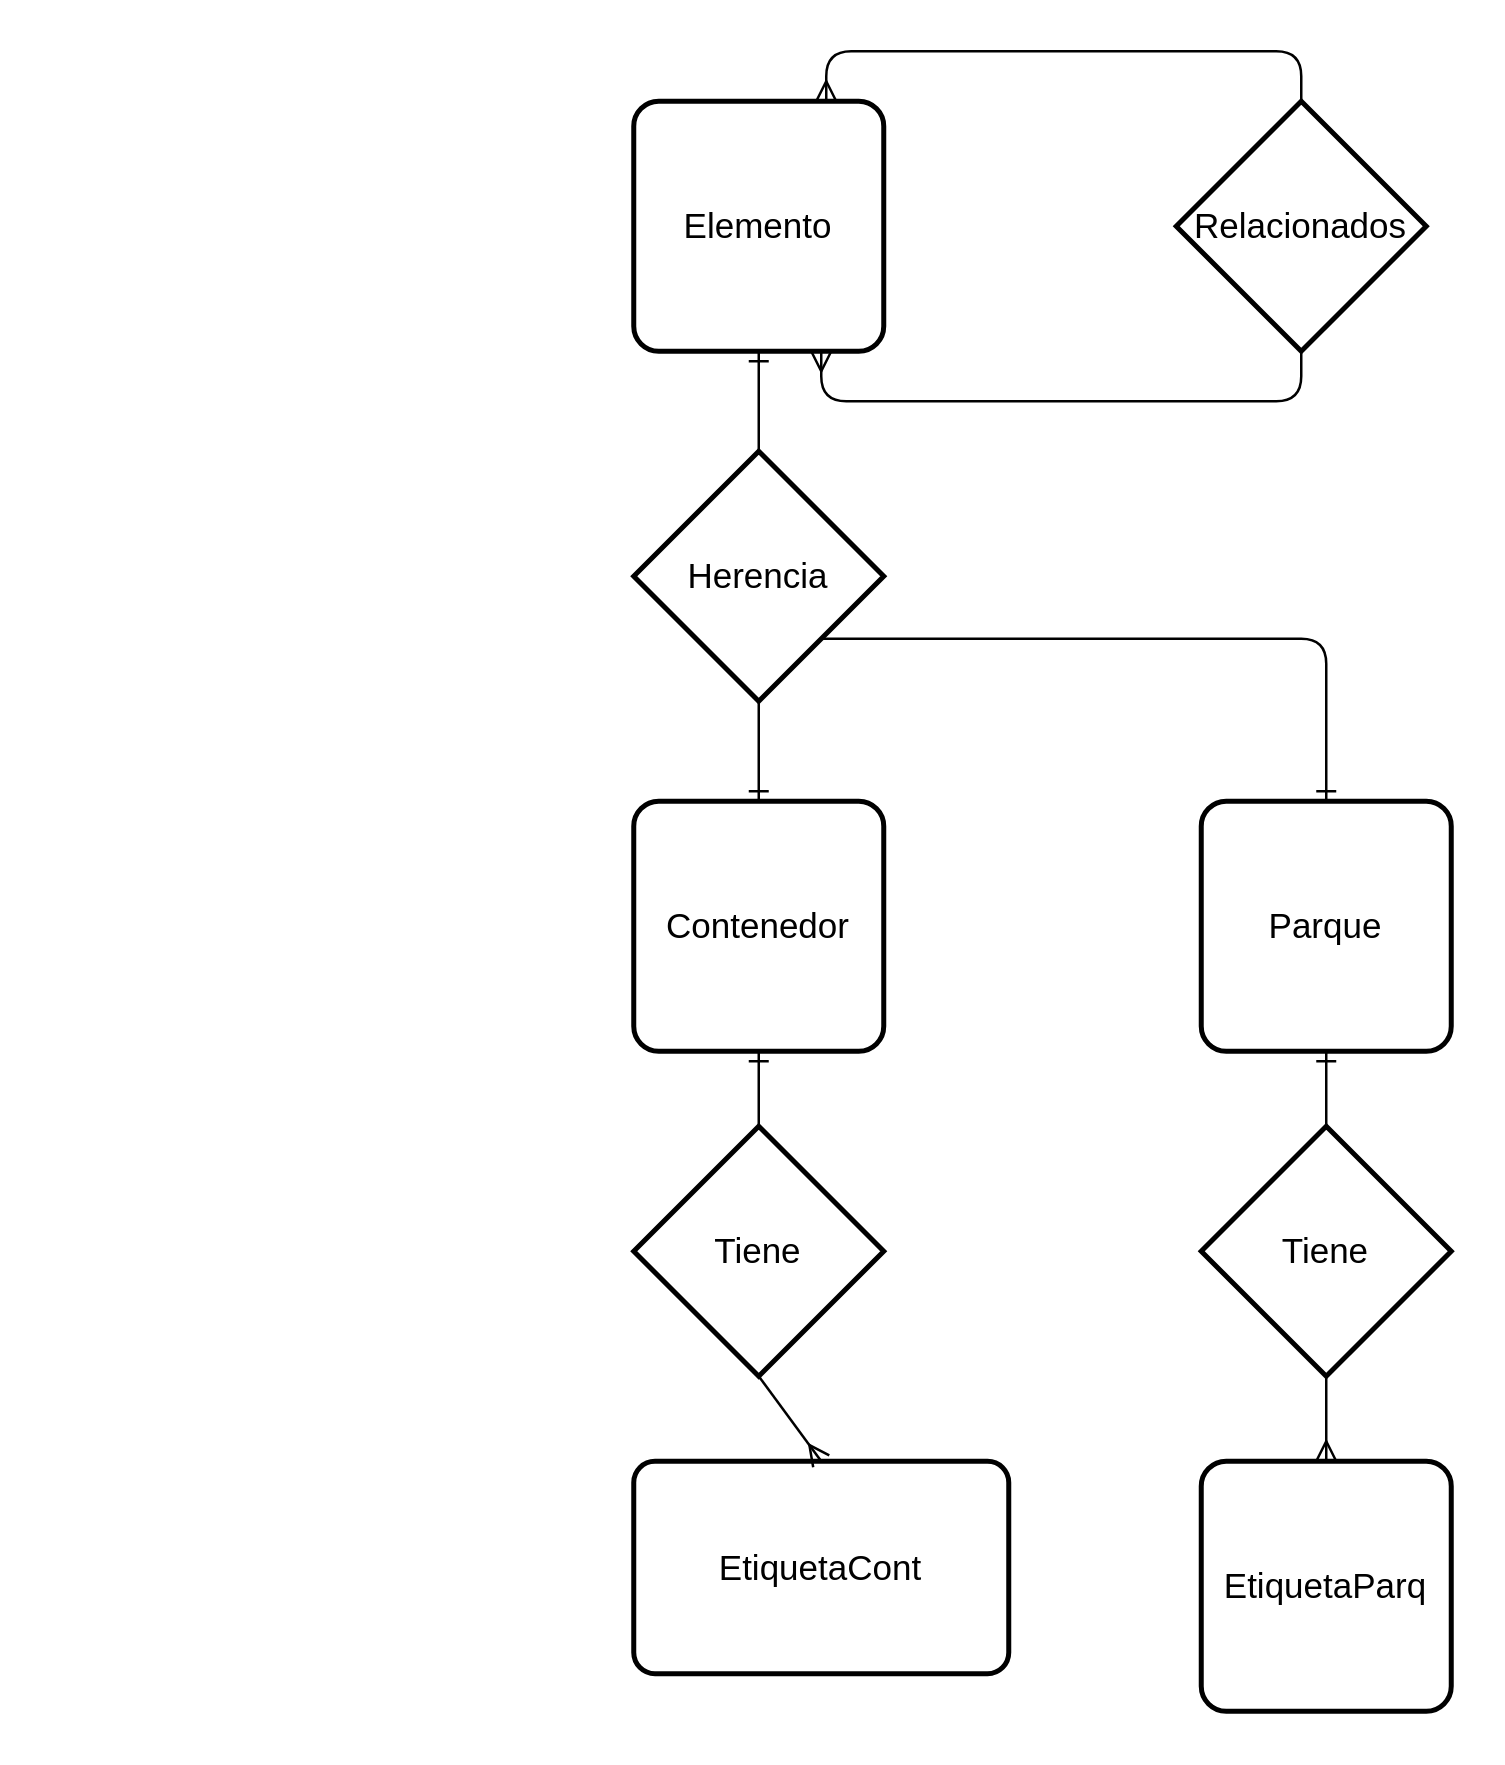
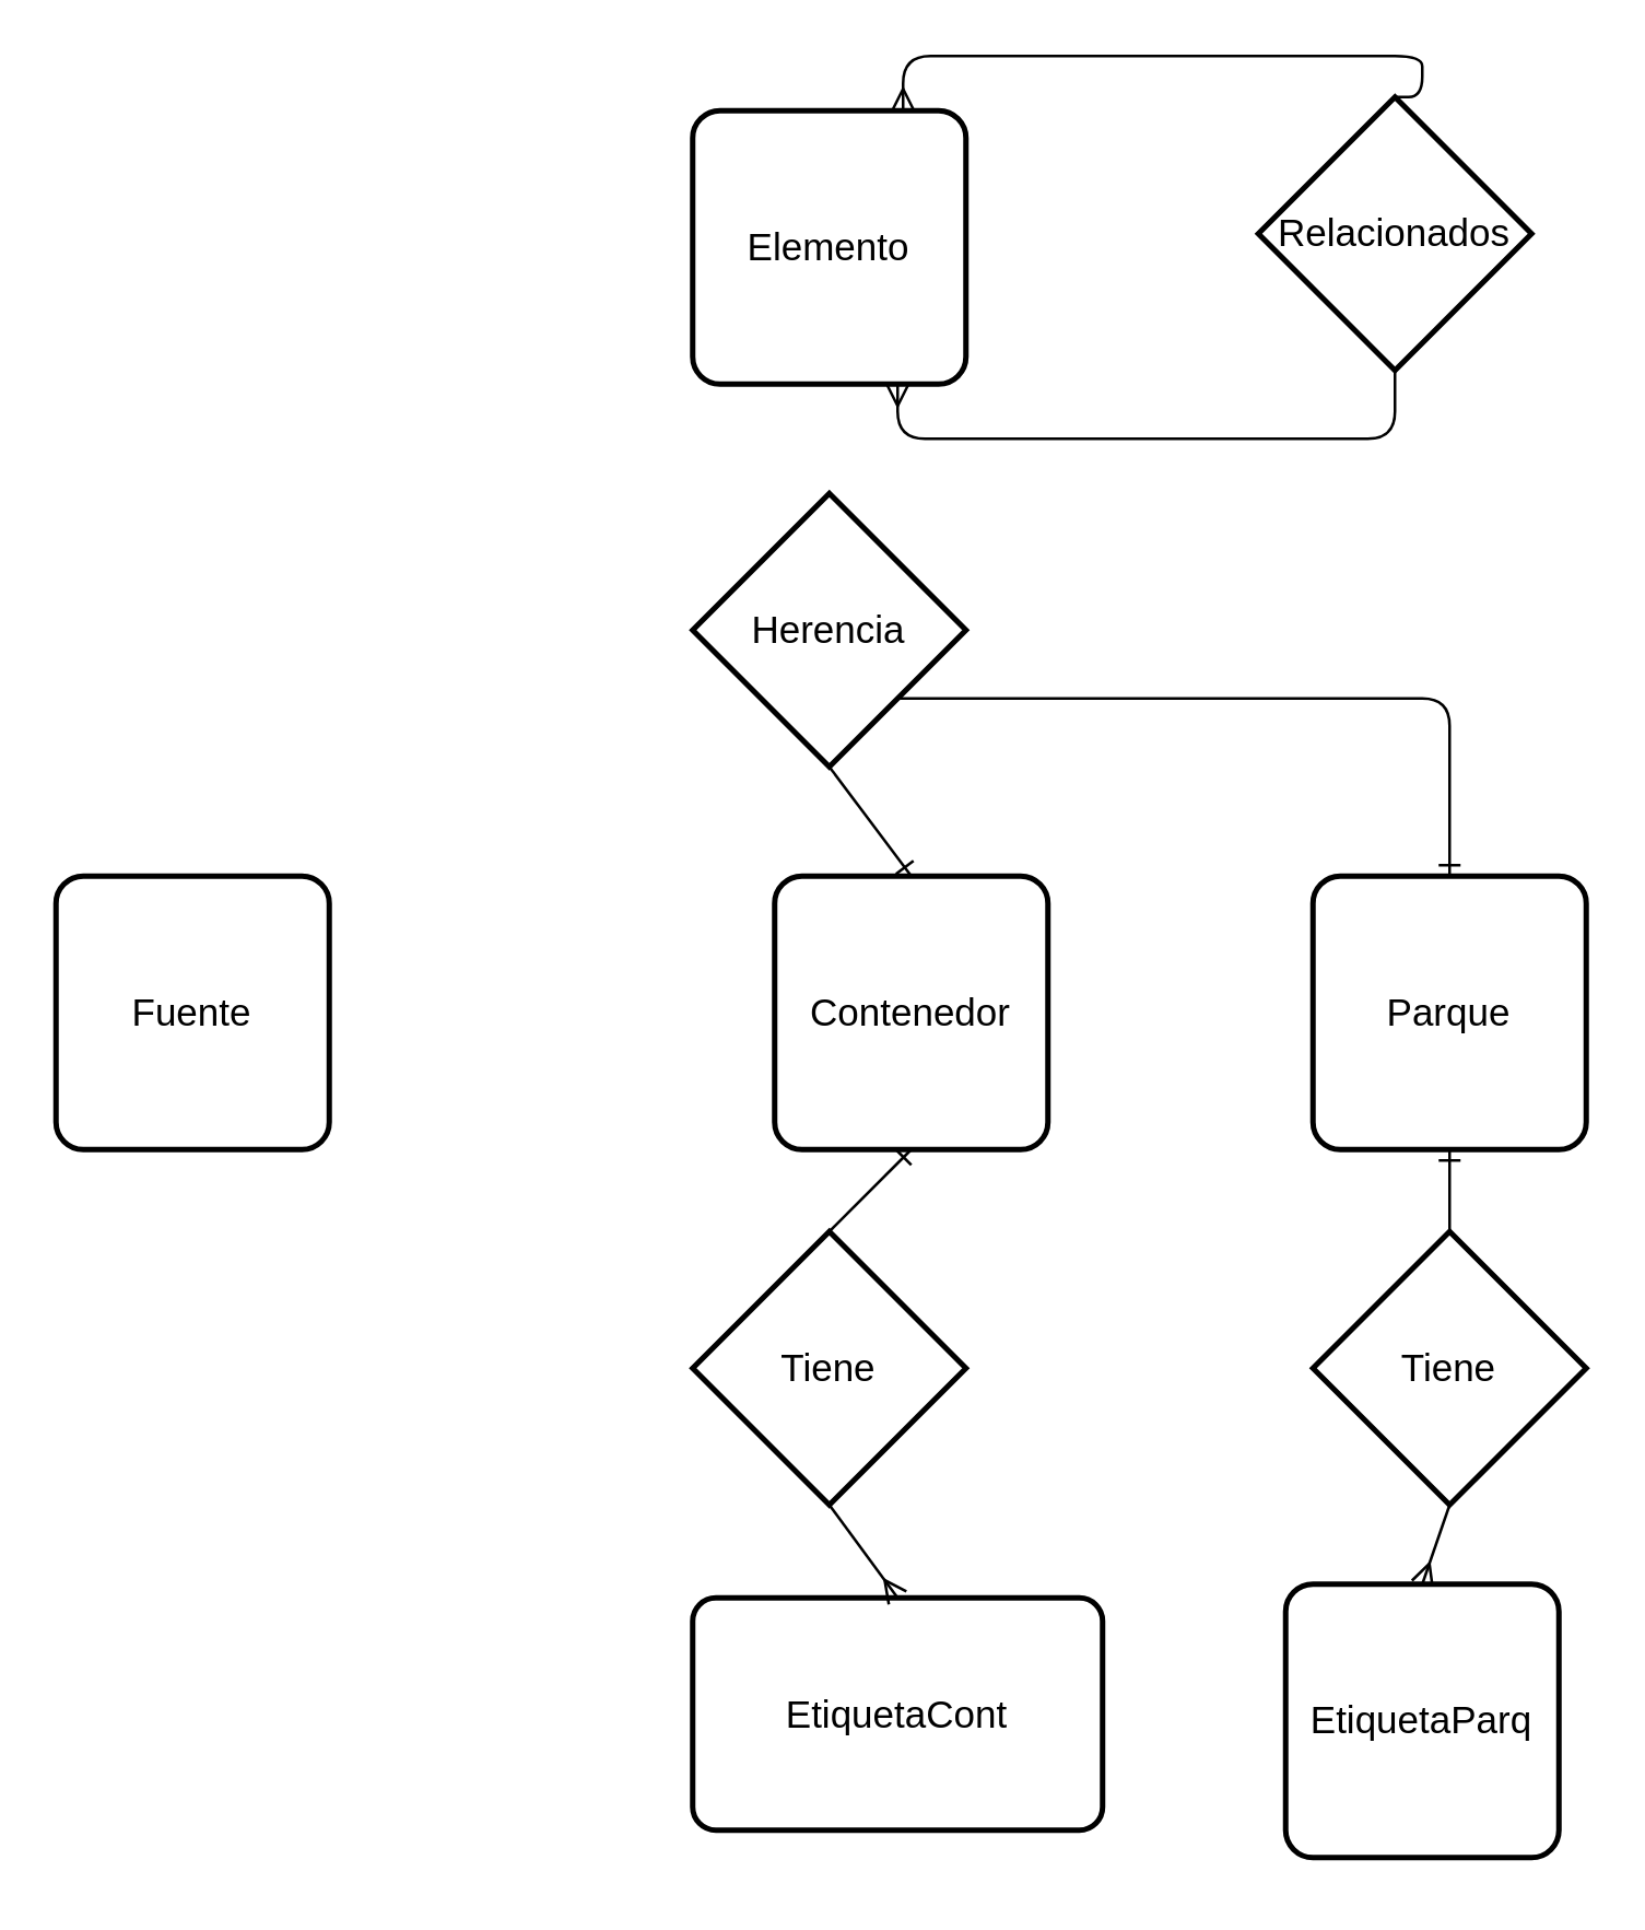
  <mxCell id="0" />
  <mxCell id="1" parent="0" />
  <mxCell id="2" value="Elemento" style="strokeWidth=2;rounded=1;arcSize=10;whiteSpace=wrap;html=1;align=center;fontSize=14;" vertex="1" parent="1"><mxGeometry x="253" y="40" width="100" height="100" as="geometry" /></mxCell>
  <mxCell id="3" value="Herencia" style="shape=rhombus;strokeWidth=2;fontSize=17;perimeter=rhombusPerimeter;whiteSpace=wrap;html=1;align=center;fontSize=14;" vertex="1" parent="1"><mxGeometry x="253" y="180" width="100" height="100" as="geometry" /></mxCell>
- <mxCell id="5" value="" style="fontSize=12;html=1;endArrow=ERone;endFill=1;entryX=0.5;entryY=1;entryDx=0;entryDy=0;exitX=0.5;exitY=0;exitDx=0;exitDy=0;" edge="1" parent="1" source="3" target="2"><mxGeometry width="100" height="100" relative="1" as="geometry"><mxPoint x="20" y="540" as="sourcePoint" /><mxPoint x="120" y="440" as="targetPoint" /></mxGeometry></mxCell>
- <mxCell id="6" value="Contenedor" style="strokeWidth=2;rounded=1;arcSize=10;whiteSpace=wrap;html=1;align=center;fontSize=14;" vertex="1" parent="1"><mxGeometry x="253" y="320" width="100" height="100" as="geometry" /></mxCell>
+ <mxCell id="4" value="Fuente" style="strokeWidth=2;rounded=1;arcSize=10;whiteSpace=wrap;html=1;align=center;fontSize=14;" vertex="1" parent="1"><mxGeometry x="20" y="320" width="100" height="100" as="geometry" /></mxCell>
+ <mxCell id="6" value="Contenedor" style="strokeWidth=2;rounded=1;arcSize=10;whiteSpace=wrap;html=1;align=center;fontSize=14;" vertex="1" parent="1"><mxGeometry x="283" y="320" width="100" height="100" as="geometry" /></mxCell>
  <mxCell id="7" value="Parque" style="strokeWidth=2;rounded=1;arcSize=10;whiteSpace=wrap;html=1;align=center;fontSize=14;" vertex="1" parent="1"><mxGeometry x="480" y="320" width="100" height="100" as="geometry" /></mxCell>
  <mxCell id="8" value="" style="fontSize=12;html=1;endArrow=ERone;endFill=1;exitX=0.5;exitY=1;exitDx=0;exitDy=0;entryX=0.5;entryY=0;entryDx=0;entryDy=0;" edge="1" parent="1" source="3" target="6"><mxGeometry width="100" height="100" relative="1" as="geometry"><mxPoint x="20" y="540" as="sourcePoint" /><mxPoint x="120" y="440" as="targetPoint" /></mxGeometry></mxCell>
  <mxCell id="9" value="" style="edgeStyle=orthogonalEdgeStyle;fontSize=12;html=1;endArrow=ERone;endFill=1;exitX=1;exitY=1;exitDx=0;exitDy=0;entryX=0.5;entryY=0;entryDx=0;entryDy=0;" edge="1" parent="1" source="3" target="7"><mxGeometry width="100" height="100" relative="1" as="geometry"><mxPoint x="20" y="540" as="sourcePoint" /><mxPoint x="120" y="440" as="targetPoint" /></mxGeometry></mxCell>
- <mxCell id="10" value="Relacionados" style="shape=rhombus;strokeWidth=2;fontSize=17;perimeter=rhombusPerimeter;whiteSpace=wrap;html=1;align=center;fontSize=14;" vertex="1" parent="1"><mxGeometry x="470" y="40" width="100" height="100" as="geometry" /></mxCell>
+ <mxCell id="10" value="Relacionados" style="shape=rhombus;strokeWidth=2;fontSize=17;perimeter=rhombusPerimeter;whiteSpace=wrap;html=1;align=center;fontSize=14;" vertex="1" parent="1"><mxGeometry x="460" y="35" width="100" height="100" as="geometry" /></mxCell>
  <mxCell id="11" value="" style="edgeStyle=orthogonalEdgeStyle;fontSize=12;html=1;endArrow=ERmany;exitX=0.5;exitY=0;exitDx=0;exitDy=0;" edge="1" parent="1" source="10"><mxGeometry width="100" height="100" relative="1" as="geometry"><mxPoint x="40" y="540" as="sourcePoint" /><mxPoint x="330" y="40" as="targetPoint" /><Array as="points"><mxPoint x="520" y="20" /><mxPoint x="330" y="20" /></Array></mxGeometry></mxCell>
  <mxCell id="12" value="" style="edgeStyle=elbowEdgeStyle;fontSize=12;html=1;endArrow=ERmany;exitX=0.5;exitY=1;exitDx=0;exitDy=0;entryX=0.75;entryY=1;entryDx=0;entryDy=0;elbow=vertical;" edge="1" parent="1" source="10" target="2"><mxGeometry width="100" height="100" relative="1" as="geometry"><mxPoint x="540" y="180" as="sourcePoint" /><mxPoint x="350" y="180" as="targetPoint" /><Array as="points"><mxPoint x="424" y="160" /></Array></mxGeometry></mxCell>
  <mxCell id="13" value="Tiene" style="shape=rhombus;strokeWidth=2;fontSize=17;perimeter=rhombusPerimeter;whiteSpace=wrap;html=1;align=center;fontSize=14;" vertex="1" parent="1"><mxGeometry x="253" y="450" width="100" height="100" as="geometry" /></mxCell>
  <mxCell id="14" value="&lt;div&gt;Tiene&lt;/div&gt;" style="shape=rhombus;strokeWidth=2;fontSize=17;perimeter=rhombusPerimeter;whiteSpace=wrap;html=1;align=center;fontSize=14;" vertex="1" parent="1"><mxGeometry x="480" y="450" width="100" height="100" as="geometry" /></mxCell>
  <mxCell id="15" value="" style="fontSize=12;html=1;endArrow=ERone;endFill=1;entryX=0.5;entryY=1;entryDx=0;entryDy=0;exitX=0.5;exitY=0;exitDx=0;exitDy=0;" edge="1" parent="1" source="13" target="6"><mxGeometry width="100" height="100" relative="1" as="geometry"><mxPoint x="20" y="670" as="sourcePoint" /><mxPoint x="120" y="570" as="targetPoint" /></mxGeometry></mxCell>
  <mxCell id="16" value="" style="fontSize=12;html=1;endArrow=ERone;endFill=1;entryX=0.5;entryY=1;entryDx=0;entryDy=0;exitX=0.5;exitY=0;exitDx=0;exitDy=0;" edge="1" parent="1" source="14" target="7"><mxGeometry width="100" height="100" relative="1" as="geometry"><mxPoint x="360" y="560" as="sourcePoint" /><mxPoint x="360" y="530" as="targetPoint" /><Array as="points" /></mxGeometry></mxCell>
  <mxCell id="17" value="EtiquetaCont" style="strokeWidth=2;rounded=1;arcSize=10;whiteSpace=wrap;html=1;align=center;fontSize=14;" vertex="1" parent="1"><mxGeometry x="253" y="584" width="150" height="85" as="geometry" /></mxCell>
  <mxCell id="18" value="" style="fontSize=12;html=1;endArrow=ERmany;exitX=0.5;exitY=1;exitDx=0;exitDy=0;entryX=0.5;entryY=0;entryDx=0;entryDy=0;" edge="1" parent="1" source="13" target="17"><mxGeometry width="100" height="100" relative="1" as="geometry"><mxPoint x="20" y="810" as="sourcePoint" /><mxPoint x="120" y="710" as="targetPoint" /></mxGeometry></mxCell>
  <mxCell id="19" value="" style="fontSize=12;html=1;endArrow=ERmany;exitX=0.5;exitY=1;exitDx=0;exitDy=0;entryX=0.5;entryY=0;entryDx=0;entryDy=0;" edge="1" parent="1" source="14" target="20"><mxGeometry width="100" height="100" relative="1" as="geometry"><mxPoint x="313" y="560" as="sourcePoint" /><mxPoint x="450" y="594" as="targetPoint" /><Array as="points" /></mxGeometry></mxCell>
- <mxCell id="20" value="EtiquetaParq" style="strokeWidth=2;rounded=1;arcSize=10;whiteSpace=wrap;html=1;align=center;fontSize=14;" vertex="1" parent="1"><mxGeometry x="480" y="584" width="100" height="100" as="geometry" /></mxCell>
+ <mxCell id="20" value="EtiquetaParq" style="strokeWidth=2;rounded=1;arcSize=10;whiteSpace=wrap;html=1;align=center;fontSize=14;" vertex="1" parent="1"><mxGeometry x="470" y="579" width="100" height="100" as="geometry" /></mxCell>
